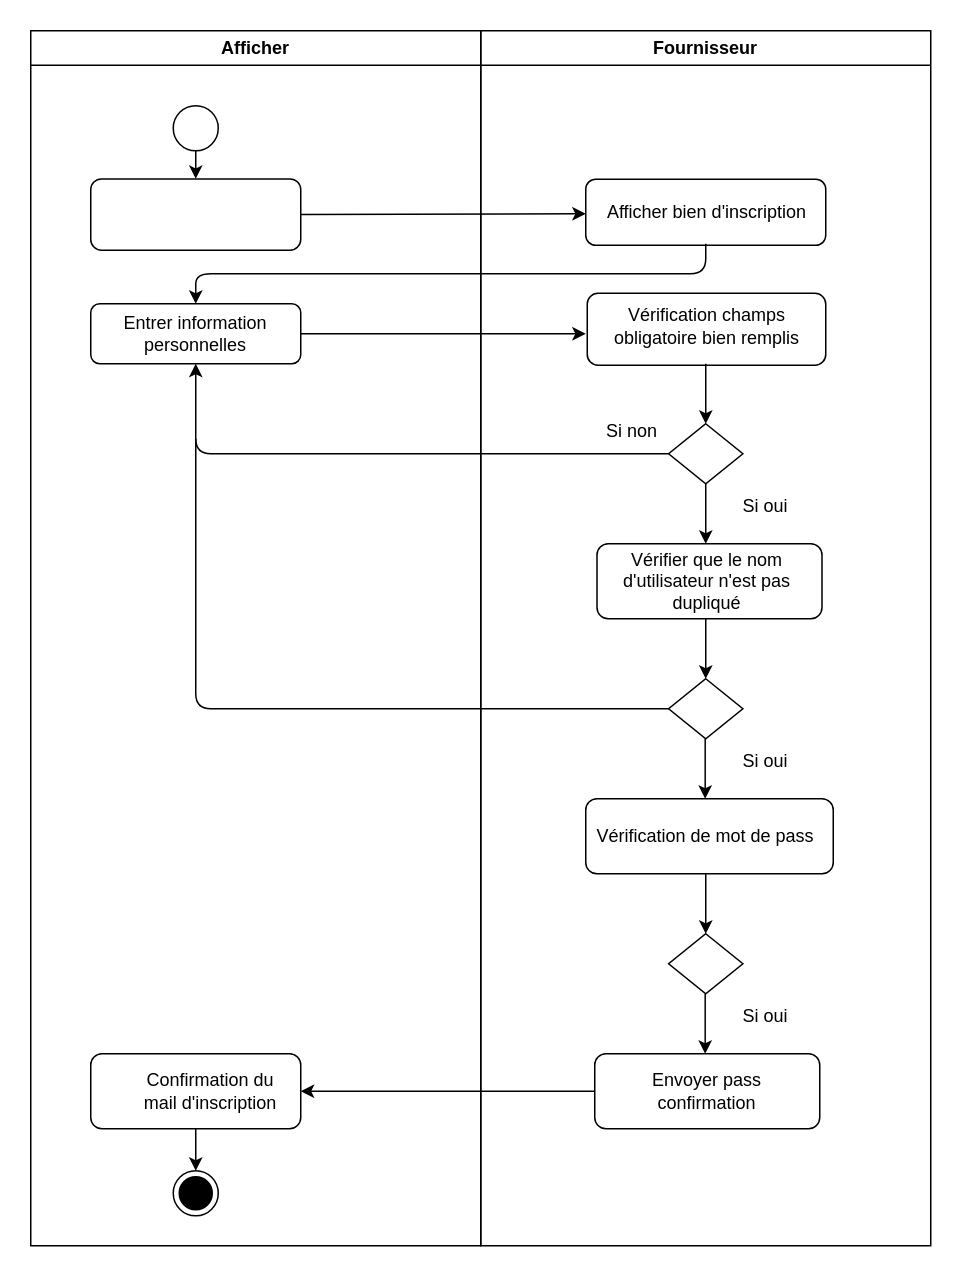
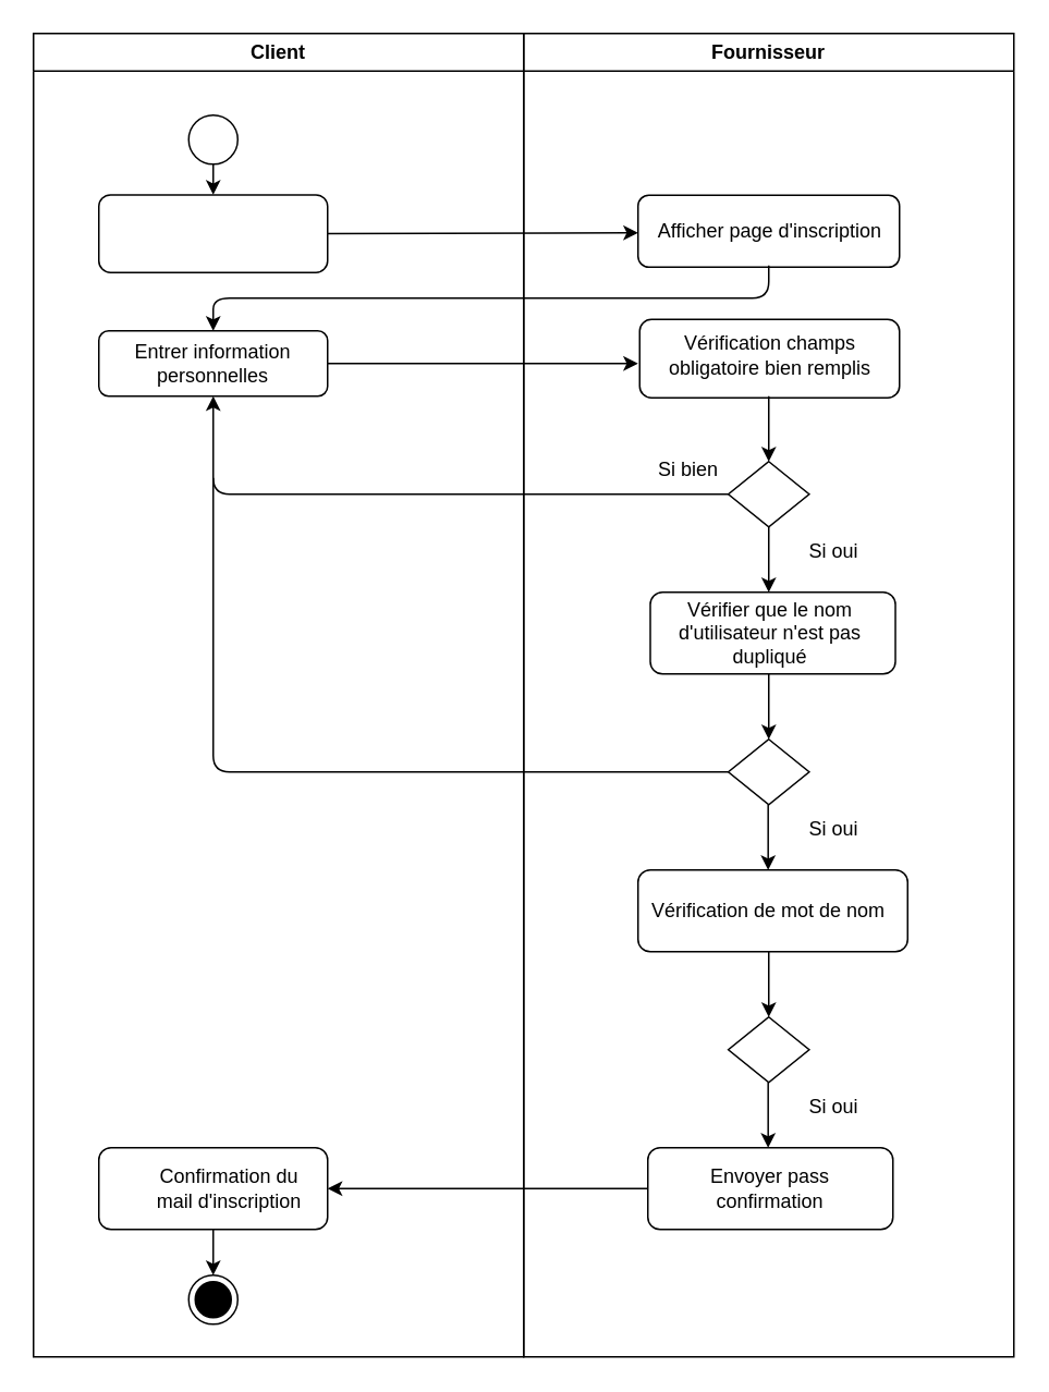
  <mxCell id="0" />
  <mxCell id="1" parent="0" />
  <mxCell id="2" value="Fournisseur" style="swimlane;whiteSpace=wrap;html=1;fontSize=12;" parent="1" vertex="1"><mxGeometry x="320" y="20" width="300" height="810" as="geometry" /></mxCell>
  <mxCell id="3" value="" style="rounded=1;whiteSpace=wrap;html=1;" vertex="1" parent="2"><mxGeometry x="71" y="175" width="159" height="48" as="geometry" /></mxCell>
  <mxCell id="4" value="" style="rounded=1;whiteSpace=wrap;html=1;" vertex="1" parent="2"><mxGeometry x="70" y="99" width="160" height="44" as="geometry" /></mxCell>
  <mxCell id="5" value="" style="rounded=1;whiteSpace=wrap;html=1;" vertex="1" parent="2"><mxGeometry x="77.5" y="342" width="150" height="50" as="geometry" /></mxCell>
  <mxCell id="6" value="" style="rounded=1;whiteSpace=wrap;html=1;" vertex="1" parent="2"><mxGeometry x="70" y="512" width="165" height="50" as="geometry" /></mxCell>
  <mxCell id="7" value="" style="rounded=1;whiteSpace=wrap;html=1;" vertex="1" parent="2"><mxGeometry x="76" y="682" width="150" height="50" as="geometry" /></mxCell>
- <mxCell id="8" value="Afficher bien d'inscription" style="text;html=1;strokeColor=none;fillColor=none;align=center;verticalAlign=middle;whiteSpace=wrap;rounded=0;fontSize=12;" parent="2" vertex="1"><mxGeometry x="41" y="106" width="220" height="30" as="geometry" /></mxCell>
+ <mxCell id="8" value="Afficher page d'inscription" style="text;html=1;strokeColor=none;fillColor=none;align=center;verticalAlign=middle;whiteSpace=wrap;rounded=0;fontSize=12;" parent="2" vertex="1"><mxGeometry x="41" y="106" width="220" height="30" as="geometry" /></mxCell>
  <mxCell id="9" value="Vérification champs obligatoire bien remplis" style="text;html=1;strokeColor=none;fillColor=none;align=center;verticalAlign=middle;whiteSpace=wrap;rounded=0;fontSize=12;" parent="2" vertex="1"><mxGeometry x="71" y="182" width="160" height="30" as="geometry" /></mxCell>
  <mxCell id="10" value="" style="endArrow=classic;html=1;fontSize=12;exitX=0.5;exitY=1;exitDx=0;exitDy=0;" parent="2" edge="1"><mxGeometry width="50" height="50" relative="1" as="geometry"><mxPoint x="150" y="222" as="sourcePoint" /><mxPoint x="150" y="262" as="targetPoint" /></mxGeometry></mxCell>
  <mxCell id="11" value="" style="rhombus;whiteSpace=wrap;html=1;fontSize=12;" parent="2" vertex="1"><mxGeometry x="125.25" y="262" width="49.5" height="40" as="geometry" /></mxCell>
- <mxCell id="12" value="Si non" style="text;html=1;strokeColor=none;fillColor=none;align=center;verticalAlign=middle;whiteSpace=wrap;rounded=0;fontSize=12;" parent="2" vertex="1"><mxGeometry x="71" y="252" width="60" height="30" as="geometry" /></mxCell>
+ <mxCell id="12" value="Si bien" style="text;html=1;strokeColor=none;fillColor=none;align=center;verticalAlign=middle;whiteSpace=wrap;rounded=0;fontSize=12;" parent="2" vertex="1"><mxGeometry x="71" y="252" width="60" height="30" as="geometry" /></mxCell>
  <mxCell id="13" value="Si oui" style="text;html=1;strokeColor=none;fillColor=none;align=center;verticalAlign=middle;whiteSpace=wrap;rounded=0;fontSize=12;movable=1;resizable=1;rotatable=1;deletable=1;editable=1;connectable=1;" parent="2" vertex="1"><mxGeometry x="160" y="302" width="60" height="30" as="geometry" /></mxCell>
  <mxCell id="14" value="Vérifier que le nom d'utilisateur n'est pas dupliqué" style="text;html=1;strokeColor=none;fillColor=none;align=center;verticalAlign=middle;whiteSpace=wrap;rounded=0;fontSize=12;" parent="2" vertex="1"><mxGeometry x="71" y="354.5" width="160" height="25" as="geometry" /></mxCell>
  <mxCell id="15" value="Si oui" style="text;html=1;strokeColor=none;fillColor=none;align=center;verticalAlign=middle;whiteSpace=wrap;rounded=0;fontSize=12;movable=1;resizable=1;rotatable=1;deletable=1;editable=1;connectable=1;" vertex="1" parent="2"><mxGeometry x="160" y="472" width="60" height="30" as="geometry" /></mxCell>
  <mxCell id="16" value="" style="endArrow=classic;html=1;fontSize=12;exitX=0.5;exitY=1;exitDx=0;exitDy=0;movable=1;resizable=1;rotatable=1;deletable=1;editable=1;connectable=1;" edge="1" parent="2"><mxGeometry width="50" height="50" relative="1" as="geometry"><mxPoint x="150" y="392" as="sourcePoint" /><mxPoint x="150" y="432" as="targetPoint" /></mxGeometry></mxCell>
  <mxCell id="17" value="" style="rhombus;whiteSpace=wrap;html=1;fontSize=12;" vertex="1" parent="2"><mxGeometry x="125.25" y="432" width="49.5" height="40" as="geometry" /></mxCell>
  <mxCell id="18" value="" style="endArrow=classic;html=1;fontSize=12;movable=1;resizable=1;rotatable=1;deletable=1;editable=1;connectable=1;" edge="1" parent="2"><mxGeometry width="50" height="50" relative="1" as="geometry"><mxPoint x="149.63" y="472" as="sourcePoint" /><mxPoint x="149.63" y="512.0" as="targetPoint" /></mxGeometry></mxCell>
- <mxCell id="19" value="Vérification de mot de pass" style="text;html=1;strokeColor=none;fillColor=none;align=center;verticalAlign=middle;whiteSpace=wrap;rounded=0;" vertex="1" parent="2"><mxGeometry x="50" y="522" width="200" height="30" as="geometry" /></mxCell>
+ <mxCell id="19" value="Vérification de mot de nom" style="text;html=1;strokeColor=none;fillColor=none;align=center;verticalAlign=middle;whiteSpace=wrap;rounded=0;" vertex="1" parent="2"><mxGeometry x="50" y="522" width="200" height="30" as="geometry" /></mxCell>
  <mxCell id="20" value="Si oui" style="text;html=1;strokeColor=none;fillColor=none;align=center;verticalAlign=middle;whiteSpace=wrap;rounded=0;fontSize=12;movable=1;resizable=1;rotatable=1;deletable=1;editable=1;connectable=1;" vertex="1" parent="2"><mxGeometry x="160" y="642" width="60" height="30" as="geometry" /></mxCell>
  <mxCell id="21" value="" style="endArrow=classic;html=1;fontSize=12;exitX=0.5;exitY=1;exitDx=0;exitDy=0;movable=1;resizable=1;rotatable=1;deletable=1;editable=1;connectable=1;" edge="1" parent="2"><mxGeometry width="50" height="50" relative="1" as="geometry"><mxPoint x="150" y="562" as="sourcePoint" /><mxPoint x="150" y="602" as="targetPoint" /></mxGeometry></mxCell>
  <mxCell id="22" value="" style="rhombus;whiteSpace=wrap;html=1;fontSize=12;" vertex="1" parent="2"><mxGeometry x="125.25" y="602" width="49.5" height="40" as="geometry" /></mxCell>
  <mxCell id="23" value="" style="endArrow=classic;html=1;fontSize=12;movable=1;resizable=1;rotatable=1;deletable=1;editable=1;connectable=1;" edge="1" parent="2"><mxGeometry width="50" height="50" relative="1" as="geometry"><mxPoint x="149.63" y="642" as="sourcePoint" /><mxPoint x="149.63" y="682" as="targetPoint" /></mxGeometry></mxCell>
  <mxCell id="24" value="Envoyer pass confirmation" style="text;html=1;strokeColor=none;fillColor=none;align=center;verticalAlign=middle;whiteSpace=wrap;rounded=0;" vertex="1" parent="2"><mxGeometry x="86" y="692" width="130" height="30" as="geometry" /></mxCell>
- <mxCell id="25" value="Afficher" style="swimlane;whiteSpace=wrap;html=1;fontSize=12;" parent="1" vertex="1"><mxGeometry x="20" y="20" width="300" height="810" as="geometry" /></mxCell>
+ <mxCell id="25" value="Client" style="swimlane;whiteSpace=wrap;html=1;fontSize=12;" parent="1" vertex="1"><mxGeometry x="20" y="20" width="300" height="810" as="geometry" /></mxCell>
  <mxCell id="26" value="" style="rounded=1;whiteSpace=wrap;html=1;" vertex="1" parent="25"><mxGeometry x="40" y="182" width="140" height="40" as="geometry" /></mxCell>
  <mxCell id="27" value="" style="rounded=1;whiteSpace=wrap;html=1;" vertex="1" parent="25"><mxGeometry x="40" y="98.75" width="140" height="47.5" as="geometry" /></mxCell>
  <mxCell id="28" value="Entrer information personnelles" style="text;html=1;strokeColor=none;fillColor=none;align=center;verticalAlign=middle;whiteSpace=wrap;rounded=0;fontSize=12;" parent="25" vertex="1"><mxGeometry x="55" y="187" width="110" height="30" as="geometry" /></mxCell>
  <mxCell id="29" value="" style="rounded=1;whiteSpace=wrap;html=1;movable=1;resizable=1;rotatable=1;deletable=1;editable=1;connectable=1;" vertex="1" parent="25"><mxGeometry x="40" y="682" width="140" height="50" as="geometry" /></mxCell>
  <mxCell id="30" value="Confirmation du mail d'inscription" style="text;html=1;strokeColor=none;fillColor=none;align=center;verticalAlign=middle;whiteSpace=wrap;rounded=0;" vertex="1" parent="25"><mxGeometry x="65" y="692" width="110" height="30" as="geometry" /></mxCell>
  <mxCell id="31" value="" style="ellipse;" vertex="1" parent="25"><mxGeometry x="95" y="50" width="30" height="30" as="geometry" /></mxCell>
  <mxCell id="32" value="" style="endArrow=classic;html=1;exitX=0.5;exitY=1;exitDx=0;exitDy=0;entryX=0.5;entryY=0;entryDx=0;entryDy=0;" edge="1" parent="25" source="31" target="27"><mxGeometry width="50" height="50" relative="1" as="geometry"><mxPoint x="230" y="310" as="sourcePoint" /><mxPoint x="280" y="260" as="targetPoint" /></mxGeometry></mxCell>
  <mxCell id="33" value="" style="ellipse;html=1;shape=endState;fillColor=strokeColor;" vertex="1" parent="25"><mxGeometry x="95" y="760" width="30" height="30" as="geometry" /></mxCell>
  <mxCell id="34" value="" style="endArrow=classic;html=1;exitX=0.5;exitY=1;exitDx=0;exitDy=0;entryX=0.5;entryY=0;entryDx=0;entryDy=0;" edge="1" parent="25" source="29" target="33"><mxGeometry width="50" height="50" relative="1" as="geometry"><mxPoint x="230" y="580" as="sourcePoint" /><mxPoint x="280" y="530" as="targetPoint" /></mxGeometry></mxCell>
  <mxCell id="35" value="" style="endArrow=classic;html=1;fontSize=12;exitX=1;exitY=0.5;exitDx=0;exitDy=0;" parent="1" source="27" edge="1"><mxGeometry width="50" height="50" relative="1" as="geometry"><mxPoint x="210" y="142.5" as="sourcePoint" /><mxPoint x="390" y="142" as="targetPoint" /></mxGeometry></mxCell>
  <mxCell id="36" value="" style="endArrow=classic;html=1;fontSize=12;exitX=0.5;exitY=1;exitDx=0;exitDy=0;entryX=0.5;entryY=0;entryDx=0;entryDy=0;" parent="1" edge="1"><mxGeometry width="50" height="50" relative="1" as="geometry"><mxPoint x="470" y="162" as="sourcePoint" /><mxPoint x="130" y="202" as="targetPoint" /><Array as="points"><mxPoint x="470" y="182" /><mxPoint x="130" y="182" /></Array></mxGeometry></mxCell>
  <mxCell id="37" value="" style="edgeStyle=none;html=1;fontSize=12;exitX=1;exitY=0.5;exitDx=0;exitDy=0;entryX=0;entryY=0.5;entryDx=0;entryDy=0;" parent="1" edge="1"><mxGeometry relative="1" as="geometry"><mxPoint x="200" y="222" as="sourcePoint" /><mxPoint x="390" y="222" as="targetPoint" /></mxGeometry></mxCell>
  <mxCell id="38" value="" style="endArrow=classic;html=1;fontSize=12;exitX=0;exitY=0.5;exitDx=0;exitDy=0;entryX=0.5;entryY=1;entryDx=0;entryDy=0;" parent="1" source="11" edge="1"><mxGeometry width="50" height="50" relative="1" as="geometry"><mxPoint x="430" y="252" as="sourcePoint" /><mxPoint x="130" y="242" as="targetPoint" /><Array as="points"><mxPoint x="130" y="302" /></Array></mxGeometry></mxCell>
  <mxCell id="39" value="" style="endArrow=classic;html=1;fontSize=12;exitX=0.5;exitY=1;exitDx=0;exitDy=0;movable=1;resizable=1;rotatable=1;deletable=1;editable=1;connectable=1;" parent="1" source="11" edge="1"><mxGeometry width="50" height="50" relative="1" as="geometry"><mxPoint x="430" y="252" as="sourcePoint" /><mxPoint x="470" y="362" as="targetPoint" /></mxGeometry></mxCell>
  <mxCell id="40" value="" style="endArrow=none;html=1;exitX=0;exitY=0.5;exitDx=0;exitDy=0;" edge="1" parent="1" source="17"><mxGeometry width="50" height="50" relative="1" as="geometry"><mxPoint x="380" y="422" as="sourcePoint" /><mxPoint x="130" y="292" as="targetPoint" /><Array as="points"><mxPoint x="130" y="472" /></Array></mxGeometry></mxCell>
  <mxCell id="41" value="" style="endArrow=classic;html=1;exitX=0;exitY=0.5;exitDx=0;exitDy=0;entryX=1;entryY=0.5;entryDx=0;entryDy=0;" edge="1" parent="1" source="7"><mxGeometry width="50" height="50" relative="1" as="geometry"><mxPoint x="400.5" y="727" as="sourcePoint" /><mxPoint x="200" y="727" as="targetPoint" /></mxGeometry></mxCell>
